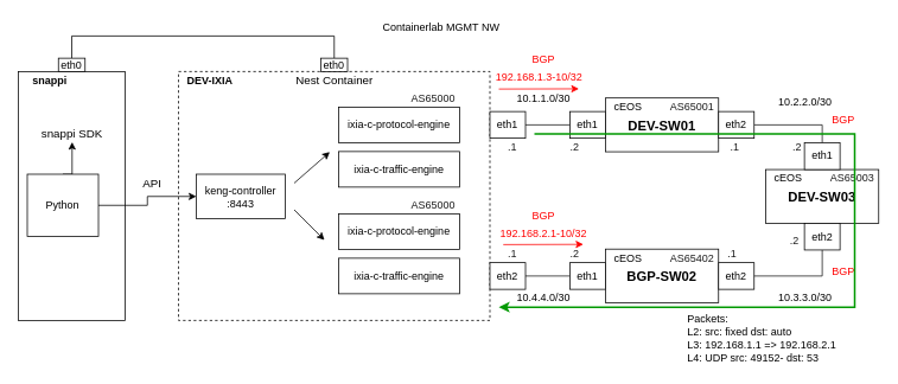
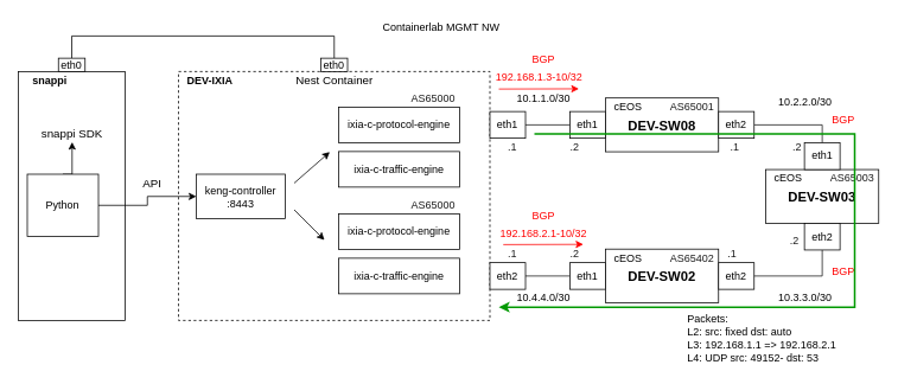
  <mxCell id="0" />
  <mxCell id="1" parent="0" />
  <mxCell id="2" value="" style="rounded=0;whiteSpace=wrap;html=1;dashed=1;" parent="1" vertex="1"><mxGeometry x="200" y="80" width="350" height="280" as="geometry" /></mxCell>
  <mxCell id="3" value="DEV-IXIA" style="text;html=1;align=center;verticalAlign=middle;resizable=0;points=[];autosize=1;strokeColor=none;fillColor=none;fontStyle=1" parent="1" vertex="1"><mxGeometry x="200" y="80" width="70" height="20" as="geometry" /></mxCell>
  <mxCell id="4" style="edgeStyle=orthogonalEdgeStyle;rounded=0;orthogonalLoop=1;jettySize=auto;html=1;exitX=0.5;exitY=0;exitDx=0;exitDy=0;entryX=0.5;entryY=0;entryDx=0;entryDy=0;fontSize=12;endArrow=none;endFill=0;" parent="1" source="28" target="27" edge="1"><mxGeometry relative="1" as="geometry"><Array as="points"><mxPoint x="80" y="40" /><mxPoint x="375" y="40" /></Array></mxGeometry></mxCell>
  <mxCell id="5" value="" style="rounded=0;whiteSpace=wrap;html=1;" parent="1" vertex="1"><mxGeometry x="20" y="80" width="120" height="280" as="geometry" /></mxCell>
  <mxCell id="6" value="snappi" style="text;html=1;align=center;verticalAlign=middle;resizable=0;points=[];autosize=1;strokeColor=none;fillColor=none;fontStyle=1" parent="1" vertex="1"><mxGeometry x="30" y="80" width="50" height="20" as="geometry" /></mxCell>
- <mxCell id="7" value="DEV-SW01" style="rounded=0;whiteSpace=wrap;html=1;fontSize=15;fontStyle=1" parent="1" vertex="1"><mxGeometry x="680" y="109.75" width="127" height="60.5" as="geometry" /></mxCell>
+ <mxCell id="7" value="DEV-SW08" style="rounded=0;whiteSpace=wrap;html=1;fontSize=15;fontStyle=1" parent="1" vertex="1"><mxGeometry x="680" y="109.75" width="127" height="60.5" as="geometry" /></mxCell>
  <mxCell id="8" value="keng-controller&lt;br&gt;:8443" style="rounded=0;whiteSpace=wrap;html=1;" parent="1" vertex="1"><mxGeometry x="220" y="195.5" width="100" height="50" as="geometry" /></mxCell>
  <mxCell id="9" value="ixia-c-traffic-engine" style="rounded=0;whiteSpace=wrap;html=1;" parent="1" vertex="1"><mxGeometry x="380" y="170" width="136" height="40" as="geometry" /></mxCell>
  <mxCell id="10" value="ixia-c-protocol-engine" style="rounded=0;whiteSpace=wrap;html=1;" parent="1" vertex="1"><mxGeometry x="380" y="120" width="136" height="40" as="geometry" /></mxCell>
  <mxCell id="11" value="ixia-c-protocol-engine" style="rounded=0;whiteSpace=wrap;html=1;" parent="1" vertex="1"><mxGeometry x="380" y="240" width="136" height="40" as="geometry" /></mxCell>
  <mxCell id="12" value="ixia-c-traffic-engine" style="rounded=0;whiteSpace=wrap;html=1;" parent="1" vertex="1"><mxGeometry x="380" y="290" width="136" height="40" as="geometry" /></mxCell>
  <mxCell id="13" value="Nest Container" style="text;html=1;align=center;verticalAlign=middle;resizable=0;points=[];autosize=1;strokeColor=none;fillColor=none;fontSize=13;" parent="1" vertex="1"><mxGeometry x="325" y="80" width="100" height="20" as="geometry" /></mxCell>
  <mxCell id="14" value="" style="endArrow=classic;html=1;rounded=0;fontSize=13;" parent="1" edge="1"><mxGeometry width="50" height="50" relative="1" as="geometry"><mxPoint x="330" y="205.5" as="sourcePoint" /><mxPoint x="370" y="170.5" as="targetPoint" /></mxGeometry></mxCell>
  <mxCell id="15" value="" style="endArrow=classic;html=1;rounded=0;fontSize=13;" parent="1" edge="1"><mxGeometry width="50" height="50" relative="1" as="geometry"><mxPoint x="330" y="235.5" as="sourcePoint" /><mxPoint x="364" y="269.5" as="targetPoint" /></mxGeometry></mxCell>
  <mxCell id="16" style="edgeStyle=orthogonalEdgeStyle;rounded=0;orthogonalLoop=1;jettySize=auto;html=1;exitX=1;exitY=0.5;exitDx=0;exitDy=0;entryX=0;entryY=0.5;entryDx=0;entryDy=0;fontSize=13;" parent="1" source="18" target="8" edge="1"><mxGeometry relative="1" as="geometry" /></mxCell>
  <mxCell id="17" style="edgeStyle=orthogonalEdgeStyle;rounded=0;orthogonalLoop=1;jettySize=auto;html=1;exitX=0.5;exitY=0;exitDx=0;exitDy=0;entryX=0.505;entryY=0.967;entryDx=0;entryDy=0;entryPerimeter=0;fontSize=13;" parent="1" source="18" target="19" edge="1"><mxGeometry relative="1" as="geometry" /></mxCell>
  <mxCell id="18" value="Python" style="rounded=0;whiteSpace=wrap;html=1;" parent="1" vertex="1"><mxGeometry x="30" y="195.5" width="80" height="70" as="geometry" /></mxCell>
  <mxCell id="19" value="snappi SDK" style="text;html=1;align=center;verticalAlign=middle;resizable=0;points=[];autosize=1;strokeColor=none;fillColor=none;fontSize=13;" parent="1" vertex="1"><mxGeometry x="40" y="140" width="80" height="20" as="geometry" /></mxCell>
  <mxCell id="20" value="API" style="text;html=1;align=center;verticalAlign=middle;resizable=0;points=[];autosize=1;strokeColor=none;fillColor=none;fontSize=13;" parent="1" vertex="1"><mxGeometry x="150" y="195.5" width="40" height="20" as="geometry" /></mxCell>
  <mxCell id="21" style="edgeStyle=orthogonalEdgeStyle;rounded=0;orthogonalLoop=1;jettySize=auto;html=1;exitX=1;exitY=0.5;exitDx=0;exitDy=0;entryX=0;entryY=0.5;entryDx=0;entryDy=0;fontColor=#1A1A1A;startArrow=none;startFill=0;endArrow=none;endFill=0;strokeColor=#1A1A1A;" edge="1" parent="1" source="22" target="34"><mxGeometry relative="1" as="geometry" /></mxCell>
  <mxCell id="22" value="eth1" style="rounded=0;whiteSpace=wrap;html=1;" parent="1" vertex="1"><mxGeometry x="550" y="125" width="40" height="30" as="geometry" /></mxCell>
  <mxCell id="23" style="edgeStyle=orthogonalEdgeStyle;rounded=0;orthogonalLoop=1;jettySize=auto;html=1;exitX=1;exitY=0.5;exitDx=0;exitDy=0;entryX=0;entryY=0.5;entryDx=0;entryDy=0;fontColor=#1A1A1A;startArrow=none;startFill=0;endArrow=none;endFill=0;strokeColor=#1A1A1A;" edge="1" parent="1" source="24" target="38"><mxGeometry relative="1" as="geometry" /></mxCell>
  <mxCell id="24" value="eth2" style="rounded=0;whiteSpace=wrap;html=1;" parent="1" vertex="1"><mxGeometry x="550" y="295" width="40" height="30" as="geometry" /></mxCell>
  <mxCell id="25" value="cEOS" style="text;html=1;align=center;verticalAlign=middle;resizable=0;points=[];autosize=1;strokeColor=none;fillColor=none;fontSize=12;" parent="1" vertex="1"><mxGeometry x="680" y="109.75" width="50" height="20" as="geometry" /></mxCell>
  <mxCell id="26" value="Containerlab MGMT NW" style="text;html=1;align=center;verticalAlign=middle;resizable=0;points=[];autosize=1;strokeColor=none;fillColor=none;fontSize=12;" parent="1" vertex="1"><mxGeometry x="420" y="20" width="150" height="20" as="geometry" /></mxCell>
  <mxCell id="27" value="eth0" style="rounded=0;whiteSpace=wrap;html=1;" parent="1" vertex="1"><mxGeometry x="360" y="65" width="30" height="15" as="geometry" /></mxCell>
  <mxCell id="28" value="eth0" style="rounded=0;whiteSpace=wrap;html=1;" parent="1" vertex="1"><mxGeometry x="65" y="65" width="30" height="15" as="geometry" /></mxCell>
  <mxCell id="29" value="10.1.1.0/30" style="text;html=1;align=center;verticalAlign=middle;resizable=0;points=[];autosize=1;strokeColor=none;fillColor=none;fontSize=12;" parent="1" vertex="1"><mxGeometry x="570" y="100" width="80" height="20" as="geometry" /></mxCell>
- <mxCell id="30" value="BGP-SW02" style="rounded=0;whiteSpace=wrap;html=1;fontSize=15;fontStyle=1" vertex="1" parent="1"><mxGeometry x="680" y="279.75" width="127" height="60.5" as="geometry" /></mxCell>
+ <mxCell id="30" value="DEV-SW02" style="rounded=0;whiteSpace=wrap;html=1;fontSize=15;fontStyle=1" vertex="1" parent="1"><mxGeometry x="680" y="279.75" width="127" height="60.5" as="geometry" /></mxCell>
  <mxCell id="31" value="cEOS" style="text;html=1;align=center;verticalAlign=middle;resizable=0;points=[];autosize=1;strokeColor=none;fillColor=none;fontSize=12;" vertex="1" parent="1"><mxGeometry x="680" y="279.75" width="50" height="20" as="geometry" /></mxCell>
  <mxCell id="32" value="DEV-SW03" style="rounded=0;whiteSpace=wrap;html=1;fontSize=15;fontStyle=1" vertex="1" parent="1"><mxGeometry x="860" y="190.25" width="127" height="60.5" as="geometry" /></mxCell>
  <mxCell id="33" value="cEOS" style="text;html=1;align=center;verticalAlign=middle;resizable=0;points=[];autosize=1;strokeColor=none;fillColor=none;fontSize=12;" vertex="1" parent="1"><mxGeometry x="860" y="190.25" width="50" height="20" as="geometry" /></mxCell>
  <mxCell id="34" value="eth1" style="rounded=0;whiteSpace=wrap;html=1;" vertex="1" parent="1"><mxGeometry x="640" y="125" width="40" height="30" as="geometry" /></mxCell>
  <mxCell id="35" style="edgeStyle=orthogonalEdgeStyle;rounded=0;orthogonalLoop=1;jettySize=auto;html=1;exitX=1;exitY=0.5;exitDx=0;exitDy=0;entryX=0.5;entryY=0;entryDx=0;entryDy=0;fontColor=#1A1A1A;startArrow=none;startFill=0;endArrow=none;endFill=0;strokeColor=#1A1A1A;" edge="1" parent="1" source="36" target="39"><mxGeometry relative="1" as="geometry" /></mxCell>
  <mxCell id="36" value="eth2" style="rounded=0;whiteSpace=wrap;html=1;" vertex="1" parent="1"><mxGeometry x="807" y="125" width="40" height="30" as="geometry" /></mxCell>
  <mxCell id="37" value="eth2" style="rounded=0;whiteSpace=wrap;html=1;" vertex="1" parent="1"><mxGeometry x="807" y="295" width="40" height="30" as="geometry" /></mxCell>
  <mxCell id="38" value="eth1" style="rounded=0;whiteSpace=wrap;html=1;" vertex="1" parent="1"><mxGeometry x="640" y="295" width="40" height="30" as="geometry" /></mxCell>
  <mxCell id="39" value="eth1" style="rounded=0;whiteSpace=wrap;html=1;" vertex="1" parent="1"><mxGeometry x="903.5" y="160.25" width="40" height="30" as="geometry" /></mxCell>
  <mxCell id="40" style="edgeStyle=orthogonalEdgeStyle;rounded=0;orthogonalLoop=1;jettySize=auto;html=1;exitX=0.5;exitY=1;exitDx=0;exitDy=0;entryX=1;entryY=0.5;entryDx=0;entryDy=0;fontColor=#1A1A1A;startArrow=none;startFill=0;endArrow=none;endFill=0;strokeColor=#1A1A1A;" edge="1" parent="1" source="41" target="37"><mxGeometry relative="1" as="geometry" /></mxCell>
  <mxCell id="41" value="eth2" style="rounded=0;whiteSpace=wrap;html=1;" vertex="1" parent="1"><mxGeometry x="903.5" y="250.75" width="40" height="30" as="geometry" /></mxCell>
  <mxCell id="42" value="10.2.2.0/30" style="text;html=1;align=center;verticalAlign=middle;resizable=0;points=[];autosize=1;strokeColor=none;fillColor=none;fontSize=12;" vertex="1" parent="1"><mxGeometry x="863.5" y="105" width="80" height="20" as="geometry" /></mxCell>
  <mxCell id="43" value="10.3.3.0/30" style="text;html=1;align=center;verticalAlign=middle;resizable=0;points=[];autosize=1;strokeColor=none;fillColor=none;fontSize=12;" vertex="1" parent="1"><mxGeometry x="863.5" y="325" width="80" height="20" as="geometry" /></mxCell>
  <mxCell id="44" value="10.4.4.0/30" style="text;html=1;align=center;verticalAlign=middle;resizable=0;points=[];autosize=1;strokeColor=none;fillColor=none;fontSize=12;" vertex="1" parent="1"><mxGeometry x="570" y="325" width="80" height="20" as="geometry" /></mxCell>
  <mxCell id="45" value=".1" style="text;html=1;align=center;verticalAlign=middle;resizable=0;points=[];autosize=1;strokeColor=none;fillColor=none;fontColor=#1A1A1A;" vertex="1" parent="1"><mxGeometry x="560" y="155" width="30" height="20" as="geometry" /></mxCell>
  <mxCell id="46" value=".2" style="text;html=1;align=center;verticalAlign=middle;resizable=0;points=[];autosize=1;strokeColor=none;fillColor=none;fontColor=#1A1A1A;" vertex="1" parent="1"><mxGeometry x="630" y="155" width="30" height="20" as="geometry" /></mxCell>
  <mxCell id="47" value=".2" style="text;html=1;align=center;verticalAlign=middle;resizable=0;points=[];autosize=1;strokeColor=none;fillColor=none;fontColor=#1A1A1A;" vertex="1" parent="1"><mxGeometry x="880" y="155" width="30" height="20" as="geometry" /></mxCell>
  <mxCell id="48" value=".1" style="text;html=1;align=center;verticalAlign=middle;resizable=0;points=[];autosize=1;strokeColor=none;fillColor=none;fontColor=#1A1A1A;" vertex="1" parent="1"><mxGeometry x="810" y="155" width="30" height="20" as="geometry" /></mxCell>
  <mxCell id="49" value=".2" style="text;html=1;align=center;verticalAlign=middle;resizable=0;points=[];autosize=1;strokeColor=none;fillColor=none;fontColor=#1A1A1A;" vertex="1" parent="1"><mxGeometry x="877" y="259.75" width="30" height="20" as="geometry" /></mxCell>
  <mxCell id="50" value=".1" style="text;html=1;align=center;verticalAlign=middle;resizable=0;points=[];autosize=1;strokeColor=none;fillColor=none;fontColor=#1A1A1A;" vertex="1" parent="1"><mxGeometry x="807" y="275" width="30" height="20" as="geometry" /></mxCell>
  <mxCell id="51" value=".1" style="text;html=1;align=center;verticalAlign=middle;resizable=0;points=[];autosize=1;strokeColor=none;fillColor=none;fontColor=#1A1A1A;" vertex="1" parent="1"><mxGeometry x="560" y="275" width="30" height="20" as="geometry" /></mxCell>
  <mxCell id="52" value=".2" style="text;html=1;align=center;verticalAlign=middle;resizable=0;points=[];autosize=1;strokeColor=none;fillColor=none;fontColor=#1A1A1A;" vertex="1" parent="1"><mxGeometry x="630" y="275" width="30" height="20" as="geometry" /></mxCell>
  <mxCell id="53" value="AS65001" style="text;html=1;align=center;verticalAlign=middle;resizable=0;points=[];autosize=1;strokeColor=none;fillColor=none;fontColor=#1A1A1A;" vertex="1" parent="1"><mxGeometry x="747" y="109.75" width="60" height="20" as="geometry" /></mxCell>
  <mxCell id="54" value="AS65402" style="text;html=1;align=center;verticalAlign=middle;resizable=0;points=[];autosize=1;strokeColor=none;fillColor=none;fontColor=#1A1A1A;" vertex="1" parent="1"><mxGeometry x="747" y="280.75" width="60" height="20" as="geometry" /></mxCell>
  <mxCell id="55" value="AS65003" style="text;html=1;align=center;verticalAlign=middle;resizable=0;points=[];autosize=1;strokeColor=none;fillColor=none;fontColor=#1A1A1A;" vertex="1" parent="1"><mxGeometry x="927" y="190" width="60" height="20" as="geometry" /></mxCell>
  <mxCell id="56" value="AS65000" style="text;html=1;align=center;verticalAlign=middle;resizable=0;points=[];autosize=1;strokeColor=none;fillColor=none;fontColor=#1A1A1A;" vertex="1" parent="1"><mxGeometry x="456" y="100" width="60" height="20" as="geometry" /></mxCell>
  <mxCell id="57" value="AS65000" style="text;html=1;align=center;verticalAlign=middle;resizable=0;points=[];autosize=1;strokeColor=none;fillColor=none;fontColor=#1A1A1A;" vertex="1" parent="1"><mxGeometry x="456" y="220" width="60" height="20" as="geometry" /></mxCell>
  <mxCell id="58" value="" style="endArrow=classic;html=1;rounded=0;fontColor=#1A1A1A;strokeColor=#FF0000;" edge="1" parent="1"><mxGeometry width="50" height="50" relative="1" as="geometry"><mxPoint x="560" y="99.68" as="sourcePoint" /><mxPoint x="650" y="99.43" as="targetPoint" /></mxGeometry></mxCell>
  <mxCell id="59" value="192.168.1.3-10/32" style="text;html=1;align=center;verticalAlign=middle;resizable=0;points=[];autosize=1;strokeColor=none;fillColor=none;fontColor=#FF0000;" vertex="1" parent="1"><mxGeometry x="550" y="77.22" width="110" height="20" as="geometry" /></mxCell>
  <mxCell id="60" value="192.168.2.1-10/32" style="text;html=1;align=center;verticalAlign=middle;resizable=0;points=[];autosize=1;strokeColor=none;fillColor=none;fontColor=#FF0000;" vertex="1" parent="1"><mxGeometry x="555" y="252.22" width="110" height="20" as="geometry" /></mxCell>
  <mxCell id="61" value="" style="endArrow=classic;html=1;rounded=0;fontColor=#1A1A1A;strokeColor=#FF0000;" edge="1" parent="1"><mxGeometry width="50" height="50" relative="1" as="geometry"><mxPoint x="565" y="274.68" as="sourcePoint" /><mxPoint x="655" y="274.43" as="targetPoint" /></mxGeometry></mxCell>
  <mxCell id="62" value="BGP" style="text;html=1;align=center;verticalAlign=middle;resizable=0;points=[];autosize=1;strokeColor=none;fillColor=none;fontColor=#FF0000;" vertex="1" parent="1"><mxGeometry x="590" y="57.22" width="40" height="20" as="geometry" /></mxCell>
  <mxCell id="63" value="BGP" style="text;html=1;align=center;verticalAlign=middle;resizable=0;points=[];autosize=1;strokeColor=none;fillColor=none;fontColor=#FF0000;" vertex="1" parent="1"><mxGeometry x="590" y="232.22" width="40" height="20" as="geometry" /></mxCell>
  <mxCell id="64" value="BGP" style="text;html=1;align=center;verticalAlign=middle;resizable=0;points=[];autosize=1;strokeColor=none;fillColor=none;fontColor=#FF0000;" vertex="1" parent="1"><mxGeometry x="927" y="125" width="40" height="20" as="geometry" /></mxCell>
  <mxCell id="65" value="BGP" style="text;html=1;align=center;verticalAlign=middle;resizable=0;points=[];autosize=1;strokeColor=none;fillColor=none;fontColor=#FF0000;" vertex="1" parent="1"><mxGeometry x="927" y="295" width="40" height="20" as="geometry" /></mxCell>
  <mxCell id="66" value="" style="endArrow=classic;startArrow=none;html=1;rounded=0;fontColor=#66CC00;strokeColor=#009900;startFill=0;strokeWidth=2;" edge="1" parent="1"><mxGeometry width="50" height="50" relative="1" as="geometry"><mxPoint x="600" y="150" as="sourcePoint" /><mxPoint x="560" y="345" as="targetPoint" /><Array as="points"><mxPoint x="960" y="150" /><mxPoint x="960" y="345" /></Array></mxGeometry></mxCell>
  <mxCell id="67" value="Packets:&lt;br&gt;L2: src: fixed dst: auto&lt;br&gt;L3: 192.168.1.1 =&amp;gt; 192.168.2.1&lt;br&gt;L4: UDP src: 49152- dst: 53" style="text;html=1;align=left;verticalAlign=middle;resizable=0;points=[];autosize=1;strokeColor=none;fillColor=none;fontSize=12;" vertex="1" parent="1"><mxGeometry x="770" y="350" width="180" height="60" as="geometry" /></mxCell>
